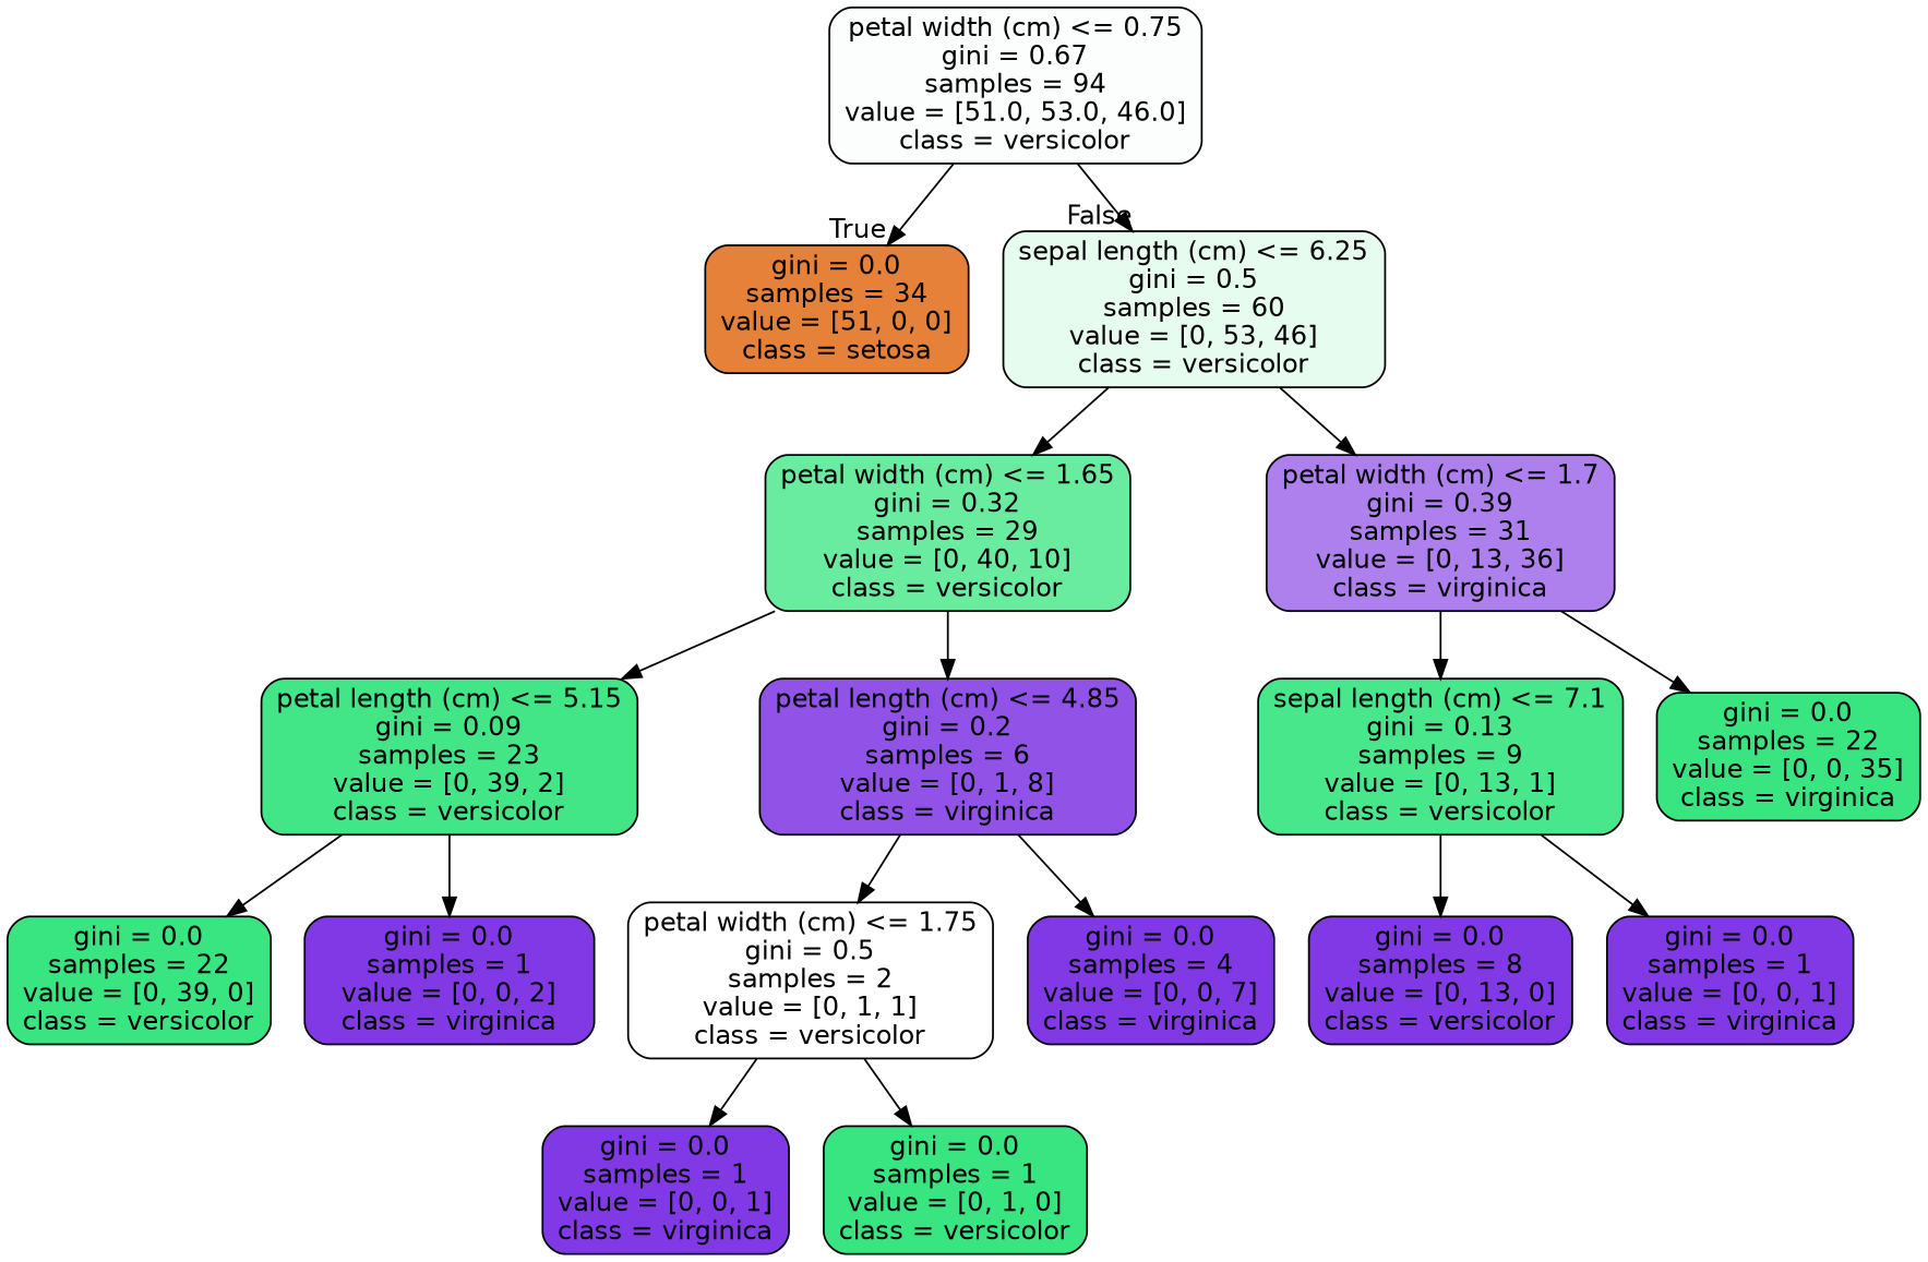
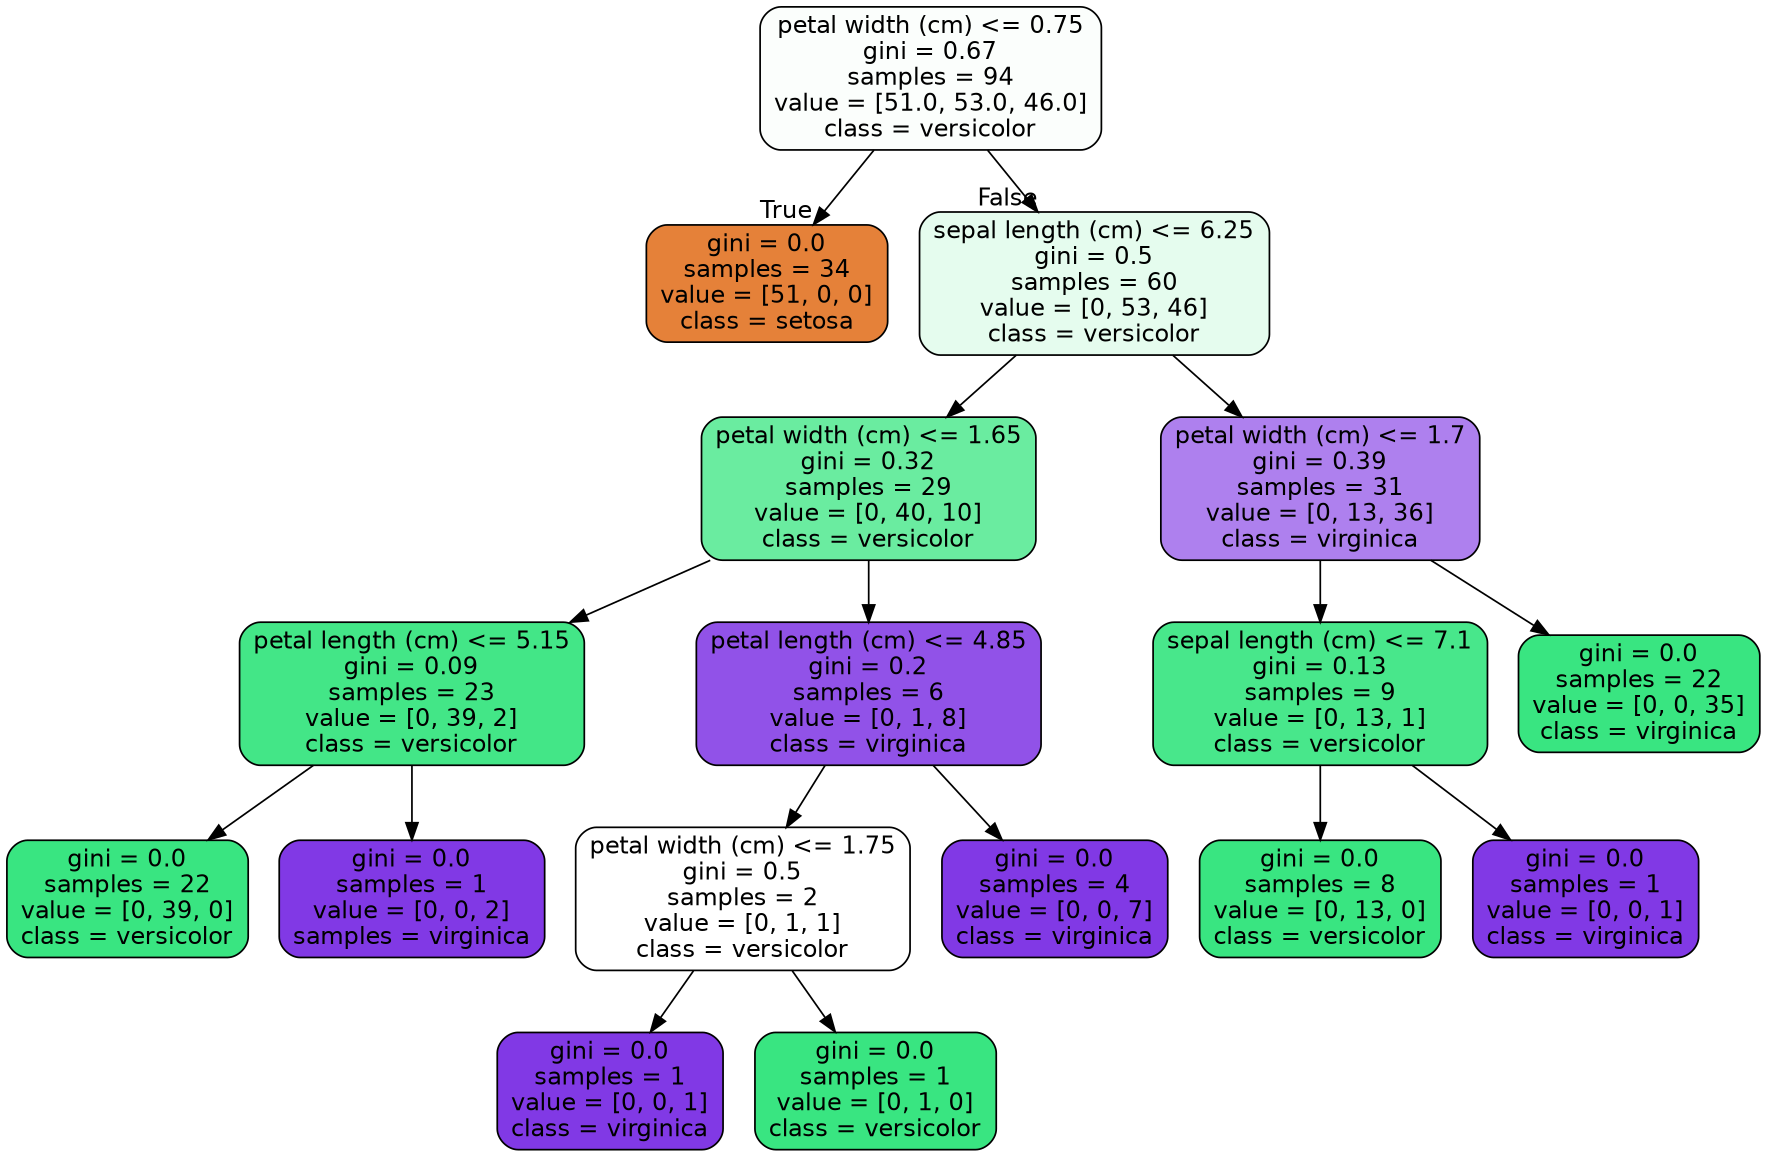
  digraph {
    node [color=black fillcolor="#39e581" fontname=helvetica shape=box style="filled, rounded"]
    edge [fontname=helvetica]
    n1 [fillcolor="#fbfefc" label="petal width (cm) <= 0.75\ngini = 0.67\nsamples = 94\nvalue = [51.0, 53.0, 46.0]\nclass = versicolor"]
    n2 [fillcolor="#e58139" label="gini = 0.0\nsamples = 34\nvalue = [51, 0, 0]\nclass = setosa"]
    n3 [fillcolor="#e5fcee" label="sepal length (cm) <= 6.25\ngini = 0.5\nsamples = 60\nvalue = [0, 53, 46]\nclass = versicolor"]
    n4 [fillcolor="#6aeca0" label="petal width (cm) <= 1.65\ngini = 0.32\nsamples = 29\nvalue = [0, 40, 10]\nclass = versicolor"]
    n5 [fillcolor="#ae80ee" label="petal width (cm) <= 1.7\ngini = 0.39\nsamples = 31\nvalue = [0, 13, 36]\nclass = virginica"]
    n6 [fillcolor="#43e687" label="petal length (cm) <= 5.15\ngini = 0.09\nsamples = 23\nvalue = [0, 39, 2]\nclass = versicolor"]
    n7 [fillcolor="#9152e8" label="petal length (cm) <= 4.85\ngini = 0.2\nsamples = 6\nvalue = [0, 1, 8]\nclass = virginica"]
    n8 [fillcolor="#48e78b" label="sepal length (cm) <= 7.1\ngini = 0.13\nsamples = 9\nvalue = [0, 13, 1]\nclass = versicolor"]
    n9 [label="gini = 0.0\nsamples = 22\nvalue = [0, 0, 35]\nclass = virginica"]
    n10 [label="gini = 0.0\nsamples = 22\nvalue = [0, 39, 0]\nclass = versicolor"]
-   n11 [fillcolor="#8139e5" label="gini = 0.0\nsamples = 1\nvalue = [0, 0, 2]\nclass = virginica"]
+   n11 [fillcolor="#8139e5" label="gini = 0.0\nsamples = 1\nvalue = [0, 0, 2]\nsamples = virginica"]
    n12 [fillcolor="#ffffff" label="petal width (cm) <= 1.75\ngini = 0.5\nsamples = 2\nvalue = [0, 1, 1]\nclass = versicolor"]
    n13 [fillcolor="#8139e5" label="gini = 0.0\nsamples = 4\nvalue = [0, 0, 7]\nclass = virginica"]
    n14 [fillcolor="#8139e5" label="gini = 0.0\nsamples = 1\nvalue = [0, 0, 1]\nclass = virginica"]
    n15 [label="gini = 0.0\nsamples = 1\nvalue = [0, 1, 0]\nclass = versicolor"]
-   n16 [fillcolor="#8139e5" label="gini = 0.0\nsamples = 8\nvalue = [0, 13, 0]\nclass = versicolor"]
+   n16 [label="gini = 0.0\nsamples = 8\nvalue = [0, 13, 0]\nclass = versicolor"]
    n17 [fillcolor="#8139e5" label="gini = 0.0\nsamples = 1\nvalue = [0, 0, 1]\nclass = virginica"]
    n1 -> n2 [headlabel=True labelangle=45 labeldistance=2.5]
    n1 -> n3 [headlabel=False labelangle=-45 labeldistance=2.5]
    n3 -> n4
    n3 -> n5
    n4 -> n6
    n4 -> n7
    n5 -> n8
    n5 -> n9
    n6 -> n10
    n6 -> n11
    n7 -> n12
    n7 -> n13
    n8 -> n16
    n8 -> n17
    n12 -> n14
    n12 -> n15
  }
